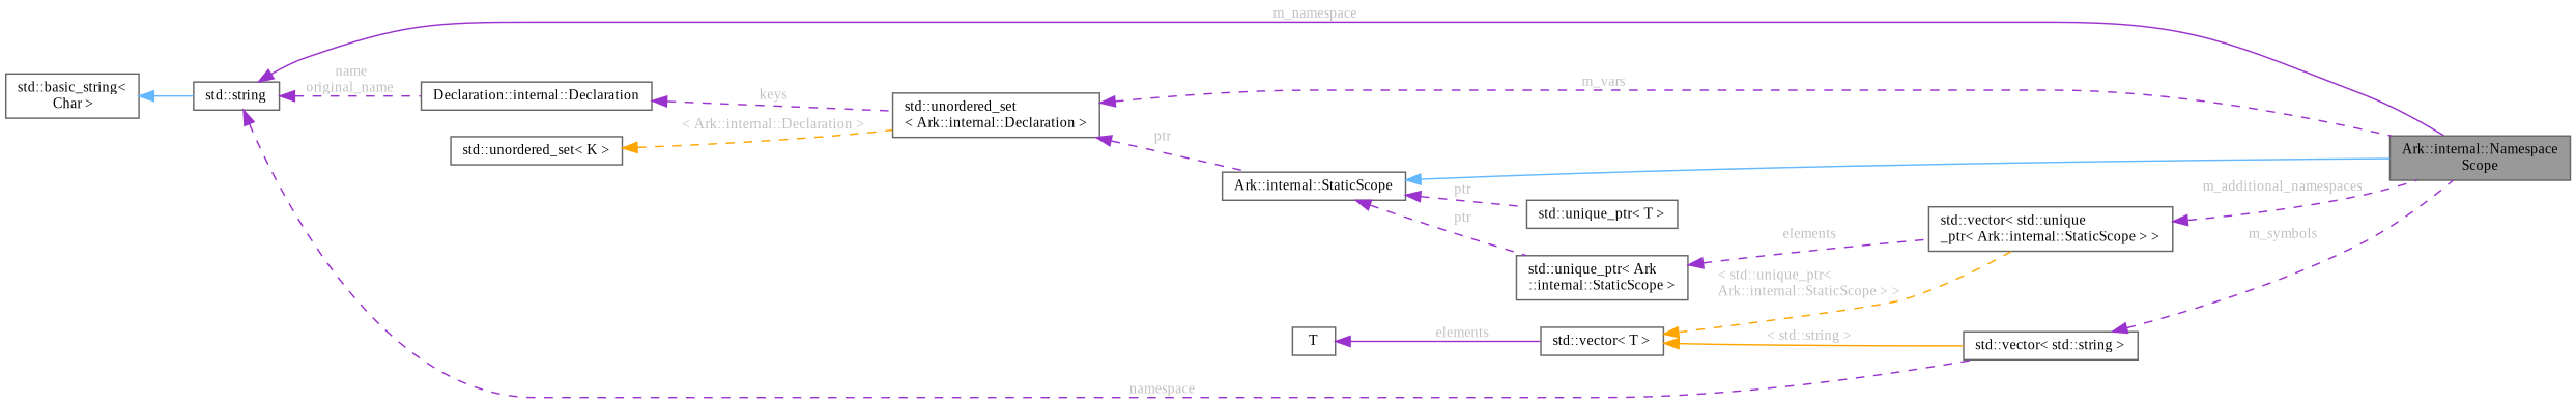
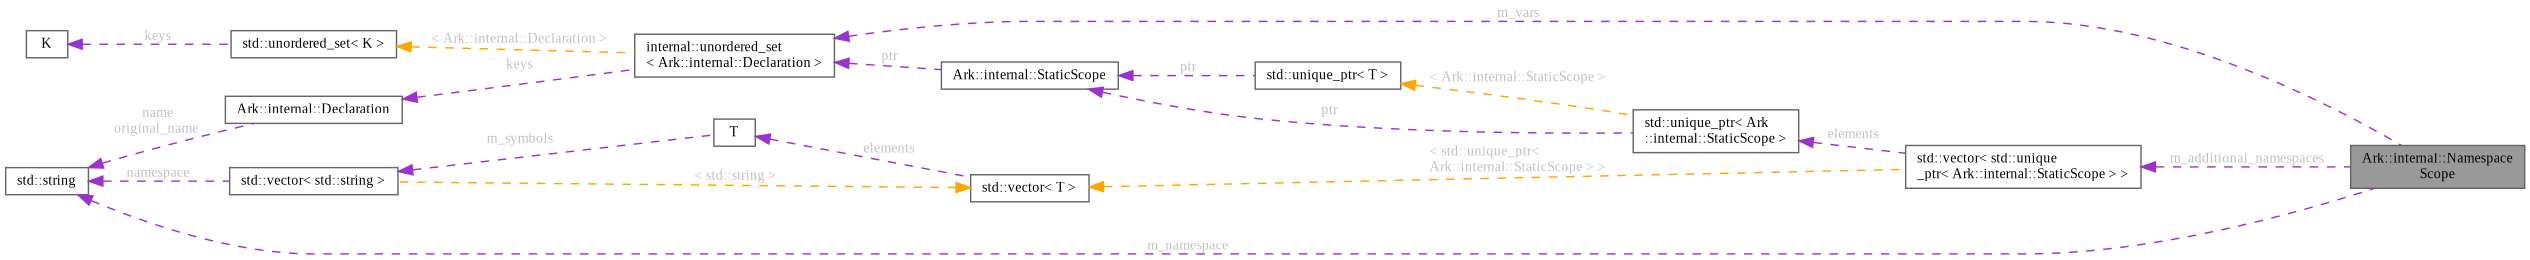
  digraph {
    fontname="Liberation Serif"
    rankdir=LR
    node [color=gray40 fillcolor=white fontname="Liberation Serif" fontsize=10 shape=box style=filled]
    edge [color=darkorchid3 dir=back fontname="Liberation Serif" fontsize=10 labelfontname=Helvetica labelfontsize=10 style=dashed fontcolor=grey]
    n1 [fillcolor=grey60 fontcolor=black height=0.2 label="Ark::internal::Namespace\lScope" width=0.4]
    n2 [height=0.2 label="Ark::internal::StaticScope" width=0.4]
    n3 [height=0.2 label="std::unique_ptr\< Ark\l::internal::StaticScope \>" width=0.4]
    n4 [height=0.2 label="std::unique_ptr\< T \>" width=0.4]
    n5 [height=0.2 label="std::vector\< std::unique\l_ptr\< Ark::internal::StaticScope \> \>" width=0.4]
-   n6 [height=0.2 label="std::unordered_set\l\< Ark::internal::Declaration \>" width=0.4]
-   n7 [height=0.2 label="Declaration::internal::Declaration" width=0.4]
+   n6 [height=0.2 label="internal::unordered_set\l\< Ark::internal::Declaration \>" width=0.4]
+   n7 [height=0.2 label="Ark::internal::Declaration" width=0.4]
    n8 [height=0.2 label="std::string" width=0.4]
    n9 [height=0.2 label="std::vector\< std::string \>" width=0.4]
-   n10 [height=0.2 label="std::basic_string\<\l Char \>" width=0.4]
    n11 [height=0.2 label="std::unordered_set\< K \>" width=0.4]
+   n12 [height=0.2 label=K width=0.4]
    n13 [height=0.2 label="std::vector\< T \>" width=0.4]
    n14 [height=0.2 label=T width=0.4]
-   n2 -> n1 [color=steelblue1 style=solid fontcolor=""]
    n2 -> n3 [label=" ptr"]
    n2 -> n4 [label=" ptr"]
    n3 -> n5 [label=" elements"]
+   n4 -> n3 [color=orange label=" \< Ark::internal::StaticScope \>"]
    n5 -> n1 [label=" m_additional_namespaces"]
    n6 -> n1 [label=" m_vars"]
    n6 -> n2 [label=" ptr"]
    n7 -> n6 [label=" keys"]
-   n8 -> n1 [label=" m_namespace" style=solid]
+   n8 -> n1 [label=" m_namespace"]
    n8 -> n7 [label=" name\noriginal_name"]
    n8 -> n9 [label=" namespace"]
-   n9 -> n1 [label=" m_symbols"]
-   n10 -> n8 [color=steelblue1 style=solid fontcolor=""]
+   n9 -> n14 [label=" m_symbols"]
    n11 -> n6 [color=orange label=" \< Ark::internal::Declaration \>"]
+   n12 -> n11 [label=" keys"]
    n13 -> n5 [color=orange label=" \< std::unique_ptr\<\l Ark::internal::StaticScope \> \>"]
-   n13 -> n9 [color=orange label=" \< std::string \>" style=solid]
-   n14 -> n13 [label=" elements" style=solid]
+   n13 -> n9 [color=orange label=" \< std::string \>"]
+   n14 -> n13 [label=" elements"]
  }
